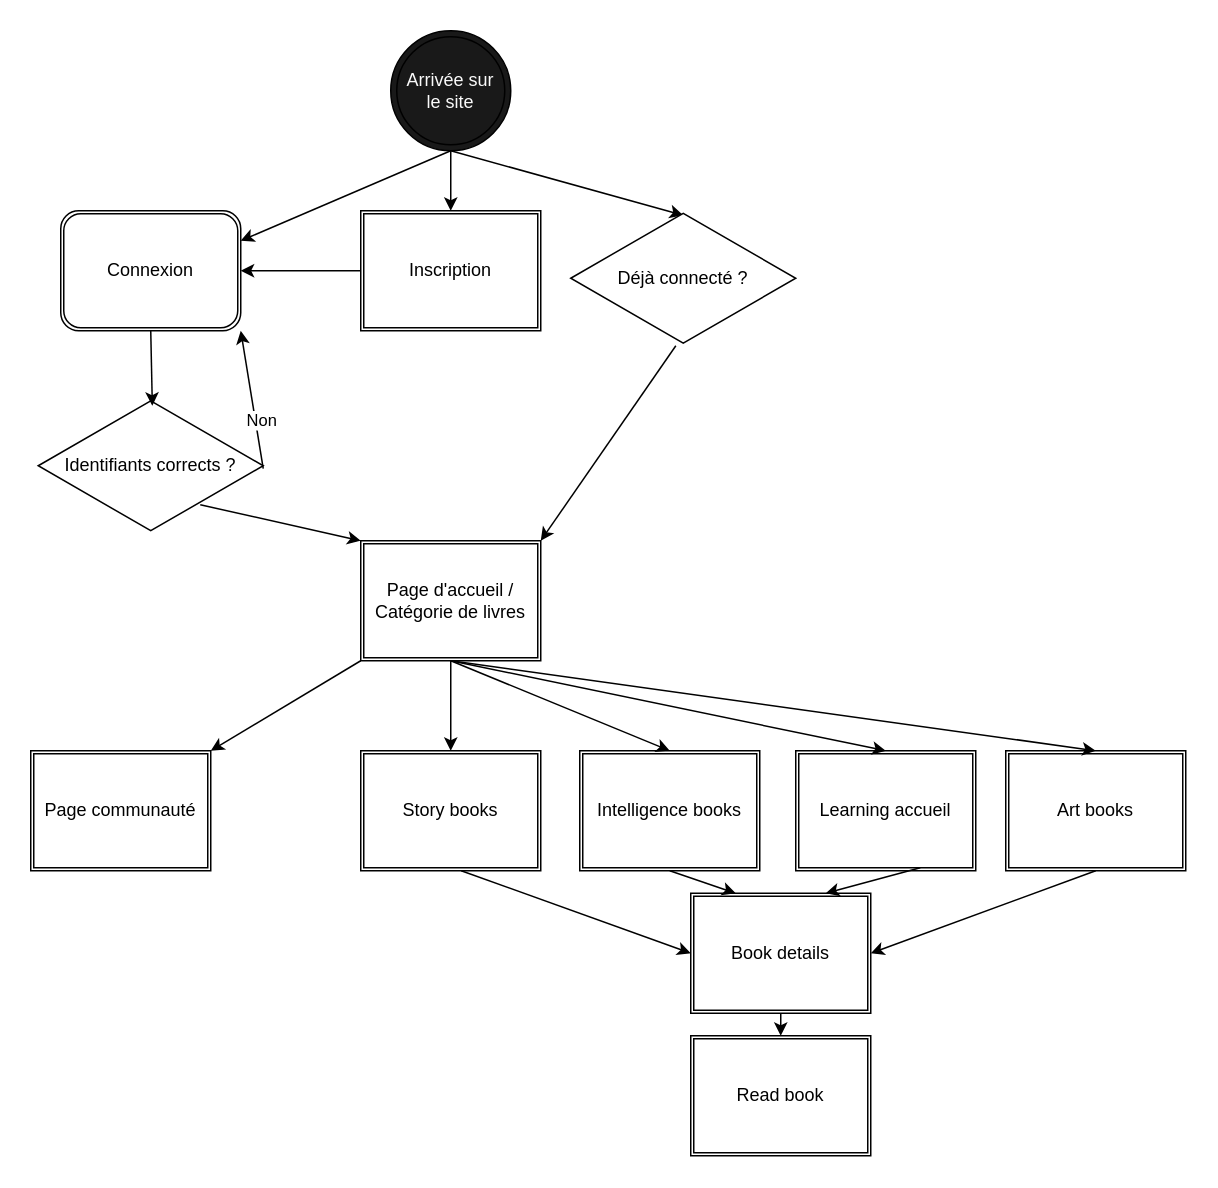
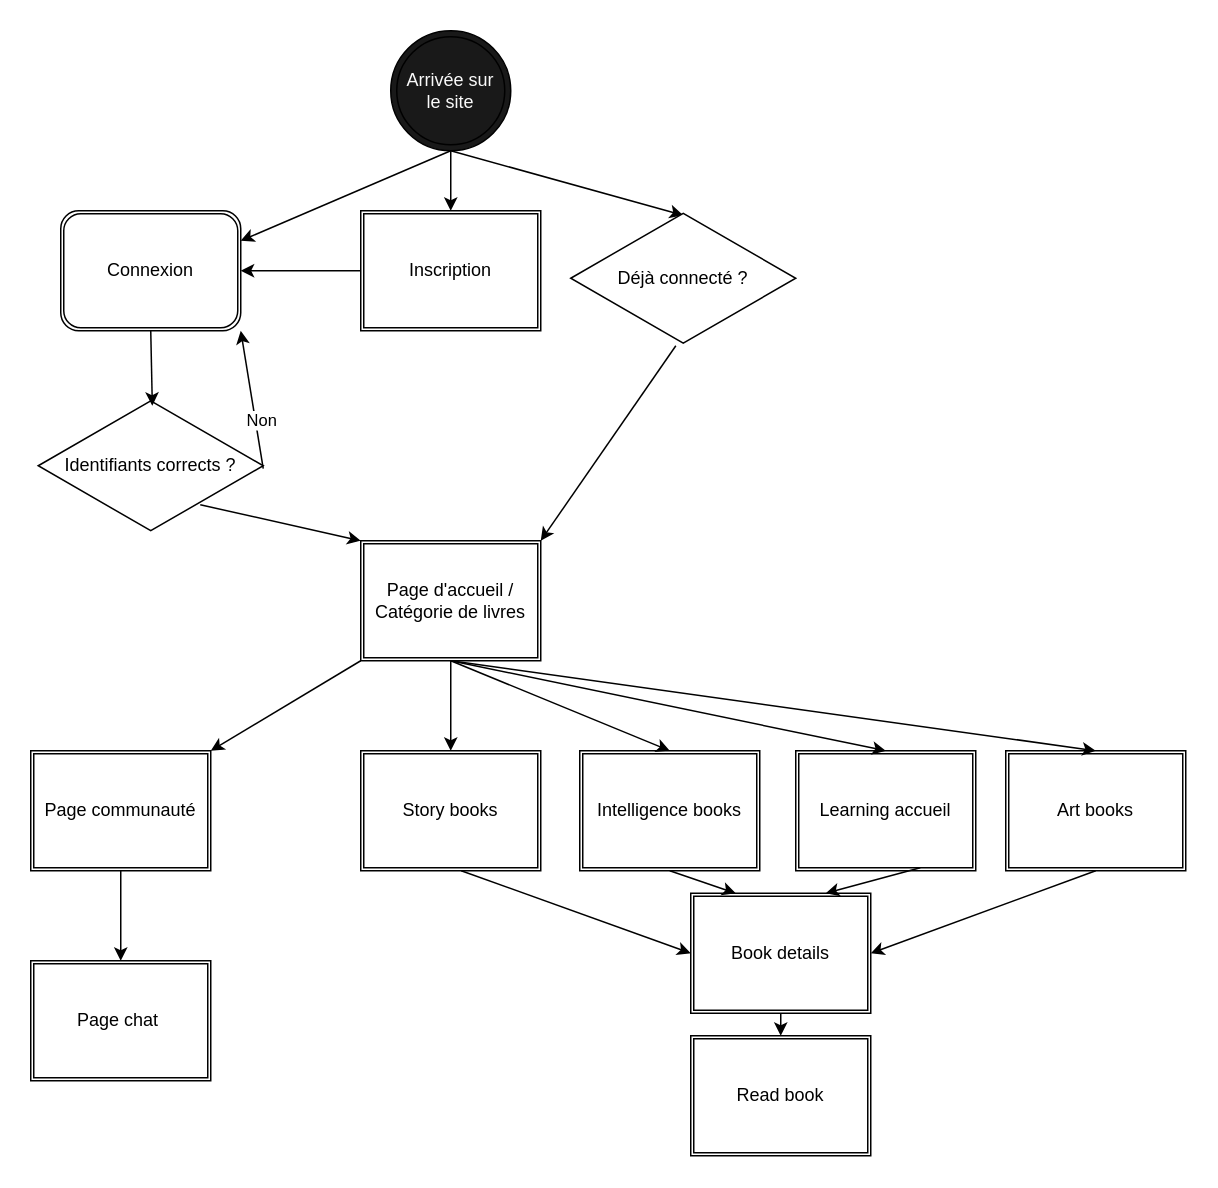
  <mxCell id="0" />
  <mxCell id="1" parent="0" />
  <mxCell id="2" value="&lt;font color=&quot;#fafafa&quot;&gt;Arrivée sur le site&lt;/font&gt;" style="ellipse;shape=doubleEllipse;whiteSpace=wrap;html=1;aspect=fixed;fillColor=#191919;" vertex="1" parent="1"><mxGeometry x="260" y="20" width="80" height="80" as="geometry" /></mxCell>
  <mxCell id="3" value="Connexion" style="shape=ext;double=1;rounded=1;whiteSpace=wrap;html=1;" vertex="1" parent="1"><mxGeometry x="40" y="140" width="120" height="80" as="geometry" /></mxCell>
  <mxCell id="4" value="Identifiants corrects ?" style="html=1;whiteSpace=wrap;aspect=fixed;shape=isoRectangle;" vertex="1" parent="1"><mxGeometry x="25" y="265" width="150" height="90" as="geometry" /></mxCell>
  <mxCell id="5" value="Inscription" style="shape=ext;double=1;rounded=0;whiteSpace=wrap;html=1;" vertex="1" parent="1"><mxGeometry x="240" y="140" width="120" height="80" as="geometry" /></mxCell>
  <mxCell id="6" value="" style="endArrow=classic;html=1;rounded=0;exitX=1;exitY=0.522;exitDx=0;exitDy=0;exitPerimeter=0;entryX=1;entryY=1;entryDx=0;entryDy=0;" edge="1" parent="1" source="4" target="3"><mxGeometry width="50" height="50" relative="1" as="geometry"><mxPoint x="270" y="330" as="sourcePoint" /><mxPoint x="320" y="280" as="targetPoint" /><Array as="points" /></mxGeometry></mxCell>
  <mxCell id="7" value="Non" style="edgeLabel;html=1;align=center;verticalAlign=middle;resizable=0;points=[];" vertex="1" connectable="0" parent="6"><mxGeometry x="-0.311" y="-4" relative="1" as="geometry"><mxPoint as="offset" /></mxGeometry></mxCell>
  <mxCell id="8" value="" style="endArrow=classic;html=1;rounded=0;entryX=0.507;entryY=0.056;entryDx=0;entryDy=0;entryPerimeter=0;exitX=0.5;exitY=1;exitDx=0;exitDy=0;" edge="1" parent="1" source="3" target="4"><mxGeometry width="50" height="50" relative="1" as="geometry"><mxPoint x="30" y="300" as="sourcePoint" /><mxPoint x="80" y="250" as="targetPoint" /></mxGeometry></mxCell>
  <mxCell id="9" value="" style="endArrow=classic;html=1;rounded=0;exitX=0.5;exitY=1;exitDx=0;exitDy=0;entryX=1;entryY=0.25;entryDx=0;entryDy=0;" edge="1" parent="1" source="2" target="3"><mxGeometry width="50" height="50" relative="1" as="geometry"><mxPoint x="350" y="270" as="sourcePoint" /><mxPoint x="400" y="220" as="targetPoint" /></mxGeometry></mxCell>
  <mxCell id="10" value="" style="endArrow=classic;html=1;rounded=0;exitX=0.5;exitY=1;exitDx=0;exitDy=0;entryX=0.5;entryY=0;entryDx=0;entryDy=0;" edge="1" parent="1" source="2" target="5"><mxGeometry width="50" height="50" relative="1" as="geometry"><mxPoint x="280" y="220" as="sourcePoint" /><mxPoint x="330" y="170" as="targetPoint" /></mxGeometry></mxCell>
  <mxCell id="11" value="" style="endArrow=classic;html=1;rounded=0;entryX=1;entryY=0.5;entryDx=0;entryDy=0;exitX=0;exitY=0.5;exitDx=0;exitDy=0;" edge="1" parent="1" source="5" target="3"><mxGeometry width="50" height="50" relative="1" as="geometry"><mxPoint x="410" y="300" as="sourcePoint" /><mxPoint x="460" y="250" as="targetPoint" /></mxGeometry></mxCell>
  <mxCell id="12" value="" style="endArrow=classic;html=1;rounded=0;exitX=0.5;exitY=1;exitDx=0;exitDy=0;entryX=0.5;entryY=0.033;entryDx=0;entryDy=0;entryPerimeter=0;" edge="1" parent="1" source="2" target="13"><mxGeometry width="50" height="50" relative="1" as="geometry"><mxPoint x="380" y="350" as="sourcePoint" /><mxPoint x="460" y="140" as="targetPoint" /></mxGeometry></mxCell>
  <mxCell id="13" value="Déjà connecté ?" style="html=1;whiteSpace=wrap;aspect=fixed;shape=isoRectangle;" vertex="1" parent="1"><mxGeometry x="380" y="140" width="150" height="90" as="geometry" /></mxCell>
  <mxCell id="14" value="Page d'accueil / Catégorie de livres" style="shape=ext;double=1;rounded=0;whiteSpace=wrap;html=1;" vertex="1" parent="1"><mxGeometry x="240" y="360" width="120" height="80" as="geometry" /></mxCell>
  <mxCell id="15" value="" style="endArrow=classic;html=1;rounded=0;exitX=0.72;exitY=0.789;exitDx=0;exitDy=0;exitPerimeter=0;entryX=0;entryY=0;entryDx=0;entryDy=0;" edge="1" parent="1" source="4" target="14"><mxGeometry width="50" height="50" relative="1" as="geometry"><mxPoint x="120" y="420" as="sourcePoint" /><mxPoint x="170" y="370" as="targetPoint" /></mxGeometry></mxCell>
  <mxCell id="16" value="" style="endArrow=classic;html=1;rounded=0;entryX=1;entryY=0;entryDx=0;entryDy=0;exitX=0.467;exitY=1;exitDx=0;exitDy=0;exitPerimeter=0;" edge="1" parent="1" source="13" target="14"><mxGeometry width="50" height="50" relative="1" as="geometry"><mxPoint x="460" y="340" as="sourcePoint" /><mxPoint x="510" y="290" as="targetPoint" /></mxGeometry></mxCell>
  <mxCell id="17" value="Page communauté" style="shape=ext;double=1;rounded=0;whiteSpace=wrap;html=1;" vertex="1" parent="1"><mxGeometry x="20" y="500" width="120" height="80" as="geometry" /></mxCell>
  <mxCell id="18" value="" style="endArrow=classic;html=1;rounded=0;entryX=1;entryY=0;entryDx=0;entryDy=0;exitX=0;exitY=1;exitDx=0;exitDy=0;" edge="1" parent="1" source="14" target="17"><mxGeometry width="50" height="50" relative="1" as="geometry"><mxPoint x="160" y="500" as="sourcePoint" /><mxPoint x="210" y="450" as="targetPoint" /></mxGeometry></mxCell>
+ <mxCell id="19" value="Page chat&amp;nbsp;" style="shape=ext;double=1;rounded=0;whiteSpace=wrap;html=1;" vertex="1" parent="1"><mxGeometry x="20" y="640" width="120" height="80" as="geometry" /></mxCell>
+ <mxCell id="20" value="" style="endArrow=classic;html=1;rounded=0;exitX=0.5;exitY=1;exitDx=0;exitDy=0;entryX=0.5;entryY=0;entryDx=0;entryDy=0;" edge="1" parent="1" source="17" target="19"><mxGeometry width="50" height="50" relative="1" as="geometry"><mxPoint x="80" y="700" as="sourcePoint" /><mxPoint x="130" y="650" as="targetPoint" /></mxGeometry></mxCell>
  <mxCell id="21" value="Story books" style="shape=ext;double=1;rounded=0;whiteSpace=wrap;html=1;" vertex="1" parent="1"><mxGeometry x="240" y="500" width="120" height="80" as="geometry" /></mxCell>
  <mxCell id="22" value="Intelligence books" style="shape=ext;double=1;rounded=0;whiteSpace=wrap;html=1;" vertex="1" parent="1"><mxGeometry x="386" y="500" width="120" height="80" as="geometry" /></mxCell>
  <mxCell id="23" value="Learning accueil" style="shape=ext;double=1;rounded=0;whiteSpace=wrap;html=1;" vertex="1" parent="1"><mxGeometry x="530" y="500" width="120" height="80" as="geometry" /></mxCell>
  <mxCell id="24" value="Art books" style="shape=ext;double=1;rounded=0;whiteSpace=wrap;html=1;" vertex="1" parent="1"><mxGeometry x="670" y="500" width="120" height="80" as="geometry" /></mxCell>
  <mxCell id="25" value="" style="endArrow=classic;html=1;rounded=0;exitX=0.5;exitY=1;exitDx=0;exitDy=0;entryX=0.5;entryY=0;entryDx=0;entryDy=0;" edge="1" parent="1" source="14" target="21"><mxGeometry width="50" height="50" relative="1" as="geometry"><mxPoint x="390" y="490" as="sourcePoint" /><mxPoint x="440" y="440" as="targetPoint" /></mxGeometry></mxCell>
  <mxCell id="26" value="" style="endArrow=classic;html=1;rounded=0;exitX=0.5;exitY=1;exitDx=0;exitDy=0;entryX=0.5;entryY=0;entryDx=0;entryDy=0;" edge="1" parent="1" source="14" target="22"><mxGeometry width="50" height="50" relative="1" as="geometry"><mxPoint x="380" y="500" as="sourcePoint" /><mxPoint x="430" y="450" as="targetPoint" /></mxGeometry></mxCell>
  <mxCell id="27" value="" style="endArrow=classic;html=1;rounded=0;entryX=0.5;entryY=0;entryDx=0;entryDy=0;exitX=0.5;exitY=1;exitDx=0;exitDy=0;" edge="1" parent="1" source="14" target="23"><mxGeometry width="50" height="50" relative="1" as="geometry"><mxPoint x="410" y="470" as="sourcePoint" /><mxPoint x="516" y="490" as="targetPoint" /></mxGeometry></mxCell>
  <mxCell id="28" value="" style="endArrow=classic;html=1;rounded=0;exitX=0.5;exitY=1;exitDx=0;exitDy=0;entryX=0.5;entryY=0;entryDx=0;entryDy=0;" edge="1" parent="1" source="14" target="24"><mxGeometry width="50" height="50" relative="1" as="geometry"><mxPoint x="400" y="430" as="sourcePoint" /><mxPoint x="630" y="490" as="targetPoint" /></mxGeometry></mxCell>
  <mxCell id="29" value="Book details" style="shape=ext;double=1;rounded=0;whiteSpace=wrap;html=1;" vertex="1" parent="1"><mxGeometry x="460" y="595" width="120" height="80" as="geometry" /></mxCell>
  <mxCell id="30" value="Read book" style="shape=ext;double=1;rounded=0;whiteSpace=wrap;html=1;" vertex="1" parent="1"><mxGeometry x="460" y="690" width="120" height="80" as="geometry" /></mxCell>
  <mxCell id="31" value="" style="endArrow=classic;html=1;rounded=0;exitX=0.558;exitY=1;exitDx=0;exitDy=0;exitPerimeter=0;entryX=0;entryY=0.5;entryDx=0;entryDy=0;" edge="1" parent="1" source="21" target="29"><mxGeometry width="50" height="50" relative="1" as="geometry"><mxPoint x="310" y="720" as="sourcePoint" /><mxPoint x="360" y="670" as="targetPoint" /></mxGeometry></mxCell>
  <mxCell id="32" value="" style="endArrow=classic;html=1;rounded=0;exitX=0.5;exitY=1;exitDx=0;exitDy=0;entryX=0.25;entryY=0;entryDx=0;entryDy=0;" edge="1" parent="1" source="22" target="29"><mxGeometry width="50" height="50" relative="1" as="geometry"><mxPoint x="330" y="760" as="sourcePoint" /><mxPoint x="380" y="710" as="targetPoint" /></mxGeometry></mxCell>
  <mxCell id="33" value="" style="endArrow=classic;html=1;rounded=0;exitX=0.692;exitY=0.975;exitDx=0;exitDy=0;exitPerimeter=0;entryX=0.75;entryY=0;entryDx=0;entryDy=0;" edge="1" parent="1" source="23" target="29"><mxGeometry width="50" height="50" relative="1" as="geometry"><mxPoint x="350" y="740" as="sourcePoint" /><mxPoint x="400" y="690" as="targetPoint" /></mxGeometry></mxCell>
  <mxCell id="34" value="" style="endArrow=classic;html=1;rounded=0;exitX=0.5;exitY=1;exitDx=0;exitDy=0;entryX=1;entryY=0.5;entryDx=0;entryDy=0;" edge="1" parent="1" source="24" target="29"><mxGeometry width="50" height="50" relative="1" as="geometry"><mxPoint x="713" y="630" as="sourcePoint" /><mxPoint x="650" y="647" as="targetPoint" /></mxGeometry></mxCell>
  <mxCell id="35" value="" style="endArrow=classic;html=1;rounded=0;entryX=0.5;entryY=0;entryDx=0;entryDy=0;exitX=0.5;exitY=1;exitDx=0;exitDy=0;" edge="1" parent="1" source="29" target="30"><mxGeometry width="50" height="50" relative="1" as="geometry"><mxPoint x="300" y="730" as="sourcePoint" /><mxPoint x="350" y="680" as="targetPoint" /></mxGeometry></mxCell>
